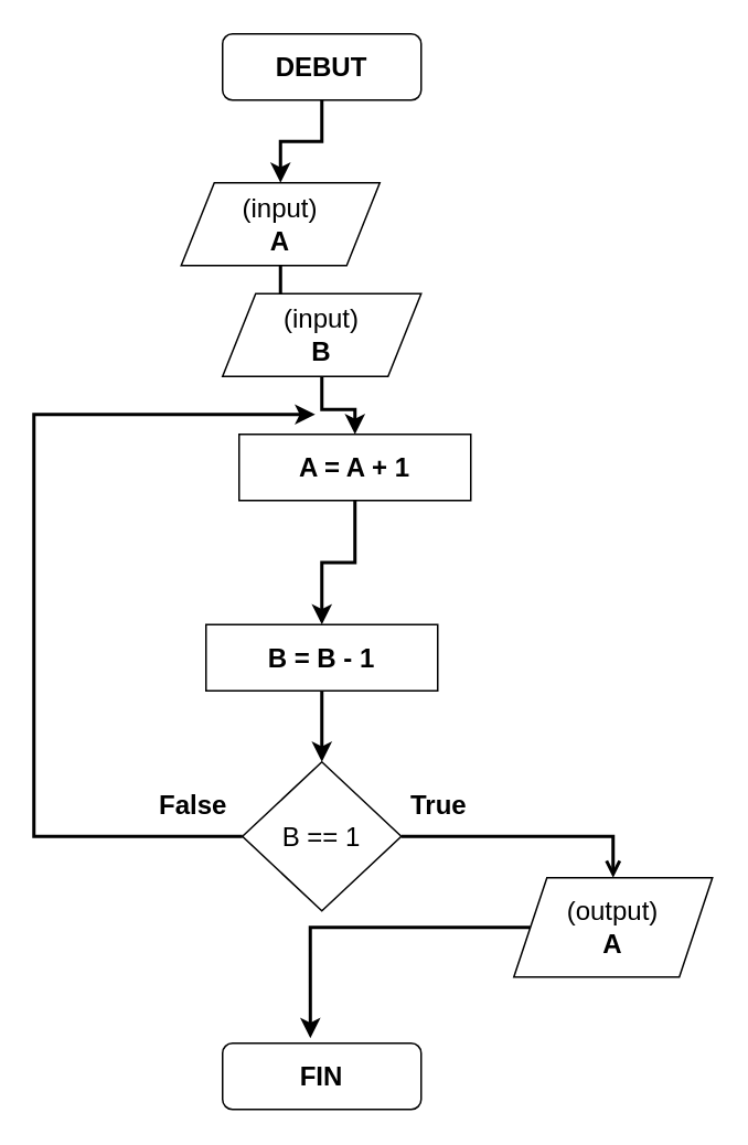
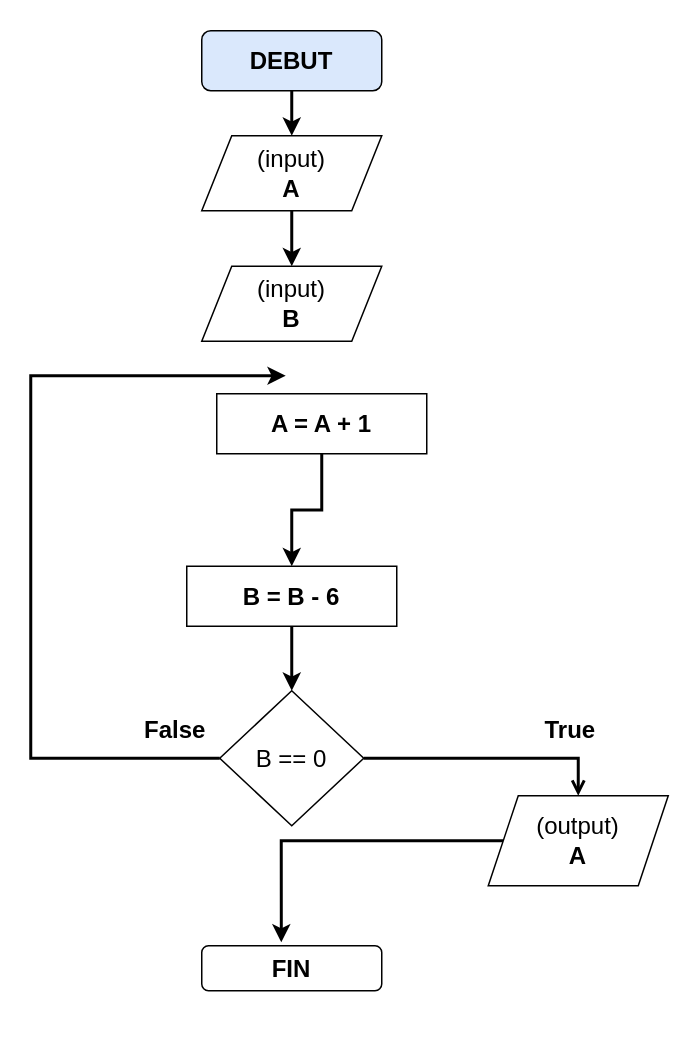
  <mxCell id="0" />
  <mxCell id="1" parent="0" />
  <mxCell id="2" style="edgeStyle=orthogonalEdgeStyle;rounded=0;orthogonalLoop=1;jettySize=auto;html=1;exitX=0.5;exitY=1;exitDx=0;exitDy=0;entryX=0.5;entryY=0;entryDx=0;entryDy=0;fontSize=16;strokeWidth=2;" edge="1" parent="1" source="3" target="6"><mxGeometry relative="1" as="geometry" /></mxCell>
- <mxCell id="3" value="&lt;b&gt;&lt;font style=&quot;font-size: 16px;&quot;&gt;DEBUT&lt;/font&gt;&lt;/b&gt;" style="rounded=1;whiteSpace=wrap;html=1;" vertex="1" parent="1"><mxGeometry x="134" y="20" width="120" height="40" as="geometry" /></mxCell>
- <mxCell id="4" value="&lt;b&gt;&lt;font style=&quot;font-size: 16px;&quot;&gt;FIN&lt;/font&gt;&lt;/b&gt;" style="rounded=1;whiteSpace=wrap;html=1;" vertex="1" parent="1"><mxGeometry x="134" y="630" width="120" height="40" as="geometry" /></mxCell>
+ <mxCell id="3" value="&lt;b&gt;&lt;font style=&quot;font-size: 16px;&quot;&gt;DEBUT&lt;/font&gt;&lt;/b&gt;" style="rounded=1;whiteSpace=wrap;html=1;fillColor=#dae8fc;" vertex="1" parent="1"><mxGeometry x="134" y="20" width="120" height="40" as="geometry" /></mxCell>
+ <mxCell id="4" value="&lt;b&gt;&lt;font style=&quot;font-size: 16px;&quot;&gt;FIN&lt;/font&gt;&lt;/b&gt;" style="rounded=1;whiteSpace=wrap;html=1;" vertex="1" parent="1"><mxGeometry x="134" y="630" width="120" height="30" as="geometry" /></mxCell>
  <mxCell id="5" style="edgeStyle=orthogonalEdgeStyle;rounded=0;orthogonalLoop=1;jettySize=auto;html=1;exitX=0.5;exitY=1;exitDx=0;exitDy=0;strokeWidth=2;fontSize=16;" edge="1" parent="1" source="6" target="8"><mxGeometry relative="1" as="geometry" /></mxCell>
- <mxCell id="6" value="(input)&lt;br&gt;&lt;b&gt;A&lt;/b&gt;" style="shape=parallelogram;perimeter=parallelogramPerimeter;whiteSpace=wrap;html=1;fixedSize=1;fontSize=16;" vertex="1" parent="1"><mxGeometry x="109" y="110" width="120" height="50" as="geometry" /></mxCell>
- <mxCell id="7" style="edgeStyle=orthogonalEdgeStyle;rounded=0;orthogonalLoop=1;jettySize=auto;html=1;exitX=0.5;exitY=1;exitDx=0;exitDy=0;entryX=0.5;entryY=0;entryDx=0;entryDy=0;strokeWidth=2;fontSize=16;" edge="1" parent="1" source="8" target="10"><mxGeometry relative="1" as="geometry" /></mxCell>
+ <mxCell id="6" value="(input)&lt;br&gt;&lt;b&gt;A&lt;/b&gt;" style="shape=parallelogram;perimeter=parallelogramPerimeter;whiteSpace=wrap;html=1;fixedSize=1;fontSize=16;" vertex="1" parent="1"><mxGeometry x="134" y="90" width="120" height="50" as="geometry" /></mxCell>
  <mxCell id="8" value="(input)&lt;br&gt;&lt;b&gt;B&lt;/b&gt;" style="shape=parallelogram;perimeter=parallelogramPerimeter;whiteSpace=wrap;html=1;fixedSize=1;fontSize=16;" vertex="1" parent="1"><mxGeometry x="134" y="177" width="120" height="50" as="geometry" /></mxCell>
  <mxCell id="9" style="edgeStyle=orthogonalEdgeStyle;rounded=0;orthogonalLoop=1;jettySize=auto;html=1;exitX=0.5;exitY=1;exitDx=0;exitDy=0;strokeWidth=2;fontSize=16;" edge="1" parent="1" source="10" target="12"><mxGeometry relative="1" as="geometry" /></mxCell>
  <mxCell id="10" value="&lt;b&gt;A = A + 1&lt;/b&gt;" style="rounded=0;whiteSpace=wrap;html=1;fontSize=16;" vertex="1" parent="1"><mxGeometry x="144" y="262" width="140" height="40" as="geometry" /></mxCell>
  <mxCell id="11" style="edgeStyle=orthogonalEdgeStyle;rounded=0;orthogonalLoop=1;jettySize=auto;html=1;exitX=0.5;exitY=1;exitDx=0;exitDy=0;entryX=0.5;entryY=0;entryDx=0;entryDy=0;strokeWidth=2;fontSize=16;" edge="1" parent="1" source="12" target="14"><mxGeometry relative="1" as="geometry" /></mxCell>
- <mxCell id="12" value="&lt;b&gt;B = B - 1&lt;/b&gt;" style="rounded=0;whiteSpace=wrap;html=1;fontSize=16;" vertex="1" parent="1"><mxGeometry x="124" y="377" width="140" height="40" as="geometry" /></mxCell>
+ <mxCell id="12" value="&lt;b&gt;B = B - 6&lt;/b&gt;" style="rounded=0;whiteSpace=wrap;html=1;fontSize=16;" vertex="1" parent="1"><mxGeometry x="124" y="377" width="140" height="40" as="geometry" /></mxCell>
  <mxCell id="13" style="edgeStyle=orthogonalEdgeStyle;rounded=0;orthogonalLoop=1;jettySize=auto;html=1;exitX=1;exitY=0.5;exitDx=0;exitDy=0;entryX=0.5;entryY=0;entryDx=0;entryDy=0;strokeWidth=2;fontSize=16;endArrow=open;" edge="1" parent="1" source="14" target="19"><mxGeometry relative="1" as="geometry" /></mxCell>
- <mxCell id="14" value="B == 1" style="rhombus;whiteSpace=wrap;html=1;fontSize=16;" vertex="1" parent="1"><mxGeometry x="146" y="460" width="96" height="90" as="geometry" /></mxCell>
+ <mxCell id="14" value="B == 0" style="rhombus;whiteSpace=wrap;html=1;fontSize=16;" vertex="1" parent="1"><mxGeometry x="146" y="460" width="96" height="90" as="geometry" /></mxCell>
  <mxCell id="15" value="" style="endArrow=classic;html=1;rounded=0;strokeWidth=2;fontSize=16;exitX=0;exitY=0.5;exitDx=0;exitDy=0;" edge="1" parent="1" source="14"><mxGeometry width="50" height="50" relative="1" as="geometry"><mxPoint x="170" y="360" as="sourcePoint" /><mxPoint x="190" y="250" as="targetPoint" /><Array as="points"><mxPoint x="20" y="505" /><mxPoint x="20" y="250" /></Array></mxGeometry></mxCell>
- <mxCell id="16" value="True" style="text;strokeColor=none;fillColor=none;align=left;verticalAlign=middle;spacingLeft=4;spacingRight=4;overflow=hidden;points=[[0,0.5],[1,0.5]];portConstraint=eastwest;rotatable=0;fontSize=16;fontStyle=1" vertex="1" parent="1"><mxGeometry x="242" y="470" width="80" height="30" as="geometry" /></mxCell>
+ <mxCell id="16" value="True" style="text;strokeColor=none;fillColor=none;align=left;verticalAlign=middle;spacingLeft=4;spacingRight=4;overflow=hidden;points=[[0,0.5],[1,0.5]];portConstraint=eastwest;rotatable=0;fontSize=16;fontStyle=1" vertex="1" parent="1"><mxGeometry x="357" y="470" width="80" height="30" as="geometry" /></mxCell>
  <mxCell id="17" value="False" style="text;strokeColor=none;fillColor=none;align=left;verticalAlign=middle;spacingLeft=4;spacingRight=4;overflow=hidden;points=[[0,0.5],[1,0.5]];portConstraint=eastwest;rotatable=0;fontSize=16;fontStyle=1" vertex="1" parent="1"><mxGeometry x="90" y="470" width="80" height="30" as="geometry" /></mxCell>
  <mxCell id="18" style="edgeStyle=orthogonalEdgeStyle;rounded=0;orthogonalLoop=1;jettySize=auto;html=1;entryX=0.442;entryY=-0.075;entryDx=0;entryDy=0;entryPerimeter=0;strokeWidth=2;fontSize=16;" edge="1" parent="1" source="19" target="4"><mxGeometry relative="1" as="geometry" /></mxCell>
- <mxCell id="19" value="(output)&lt;br&gt;&lt;b&gt;A&lt;/b&gt;" style="shape=parallelogram;perimeter=parallelogramPerimeter;whiteSpace=wrap;html=1;fixedSize=1;fontSize=16;" vertex="1" parent="1"><mxGeometry x="310" y="530" width="120" height="60" as="geometry" /></mxCell>
+ <mxCell id="19" value="(output)&lt;br&gt;&lt;b&gt;A&lt;/b&gt;" style="shape=parallelogram;perimeter=parallelogramPerimeter;whiteSpace=wrap;html=1;fixedSize=1;fontSize=16;" vertex="1" parent="1"><mxGeometry x="325" y="530" width="120" height="60" as="geometry" /></mxCell>
